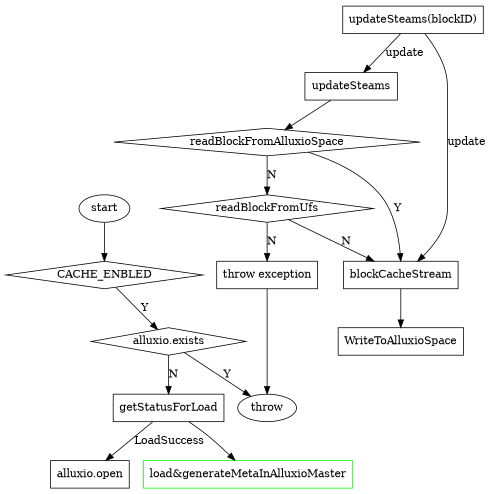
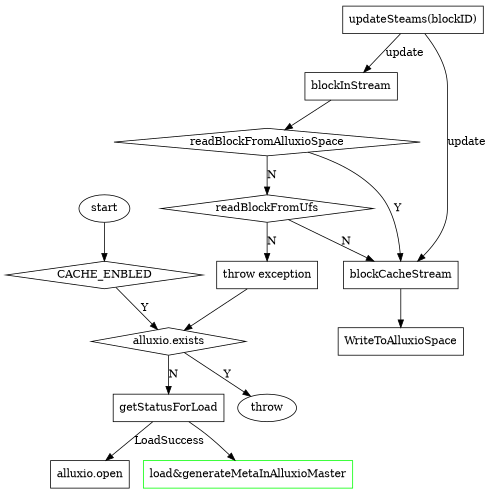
  digraph {
    node [shape=box]
    CACHE_ENBLED [shape=diamond]
    n2 [label="alluxio.exists" shape=diamond]
    n3 [label=throw shape=ellipse]
    n4 [label=getStatusForLoad]
    start [shape=ellipse]
    n6 [label="alluxio.open"]
    n7 [color=green label="load&generateMetaInAlluxioMaster"]
    n8 [label="throw exception"]
    n9 [label="updateSteams(blockID)"]
-   n10 [label=updateSteams]
+   n10 [label=blockInStream]
    n11 [label=blockCacheStream]
    n12 [label=readBlockFromAlluxioSpace shape=diamond]
    n13 [label=WriteToAlluxioSpace]
    n14 [label=readBlockFromUfs shape=diamond]
    CACHE_ENBLED -> n2 [label=Y]
    n2 -> n3 [label=Y]
    n2 -> n4 [label=N]
    n4 -> n6 [label=LoadSuccess]
    n4 -> n7
    start -> CACHE_ENBLED
-   n8 -> n3
+   n8 -> n2
    n9 -> n10 [label=update]
    n9 -> n11 [label=update]
    n10 -> n12
    n11 -> n13
    n12 -> n11 [label=Y]
    n12 -> n14 [label=N]
    n14 -> n8 [label=N]
    n14 -> n11 [label=N]
  }
